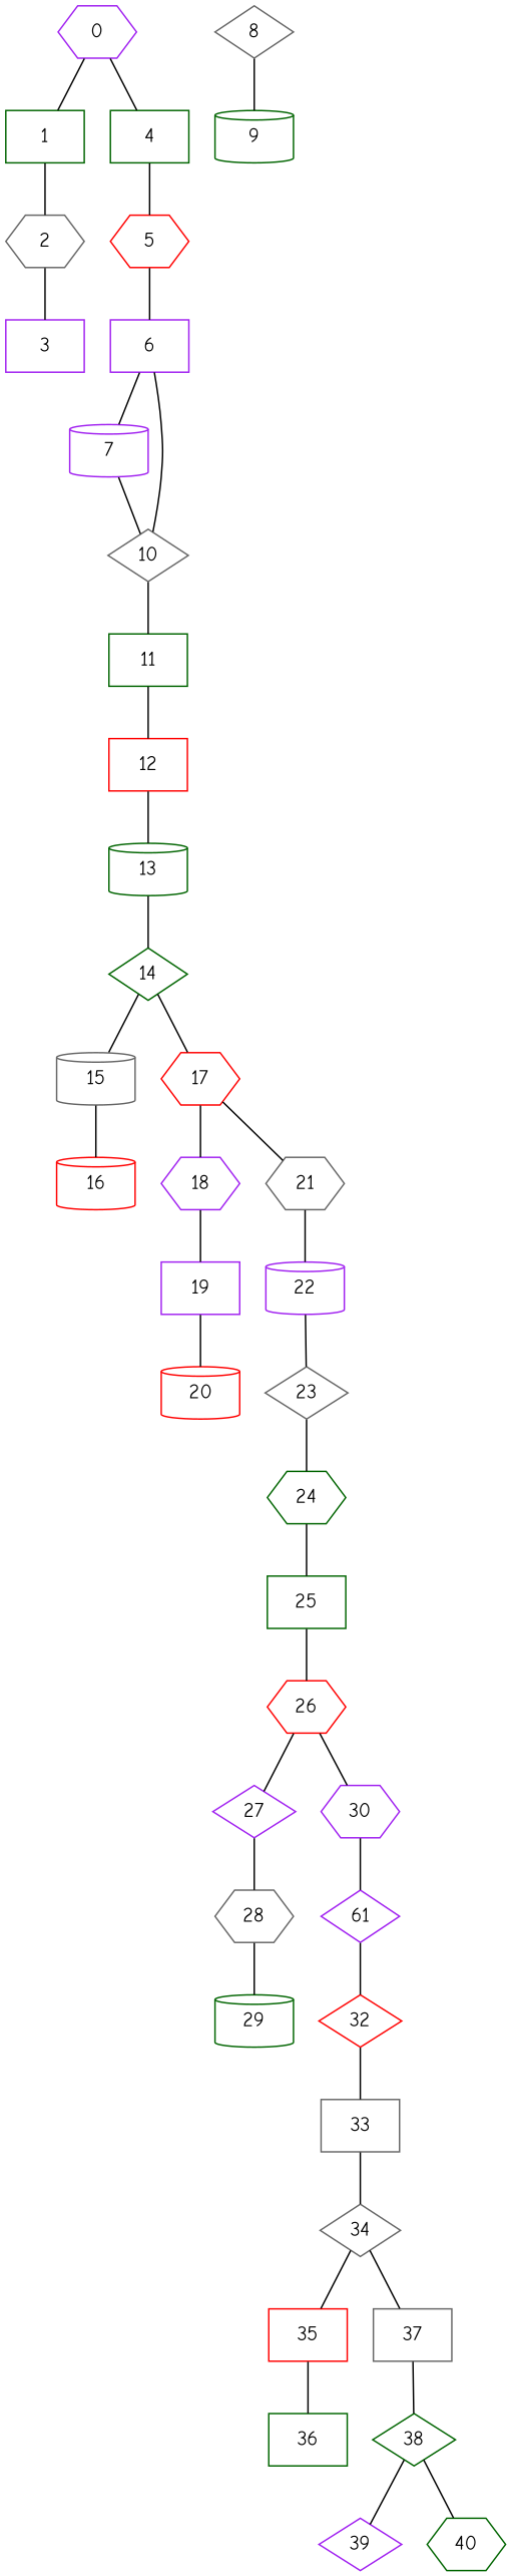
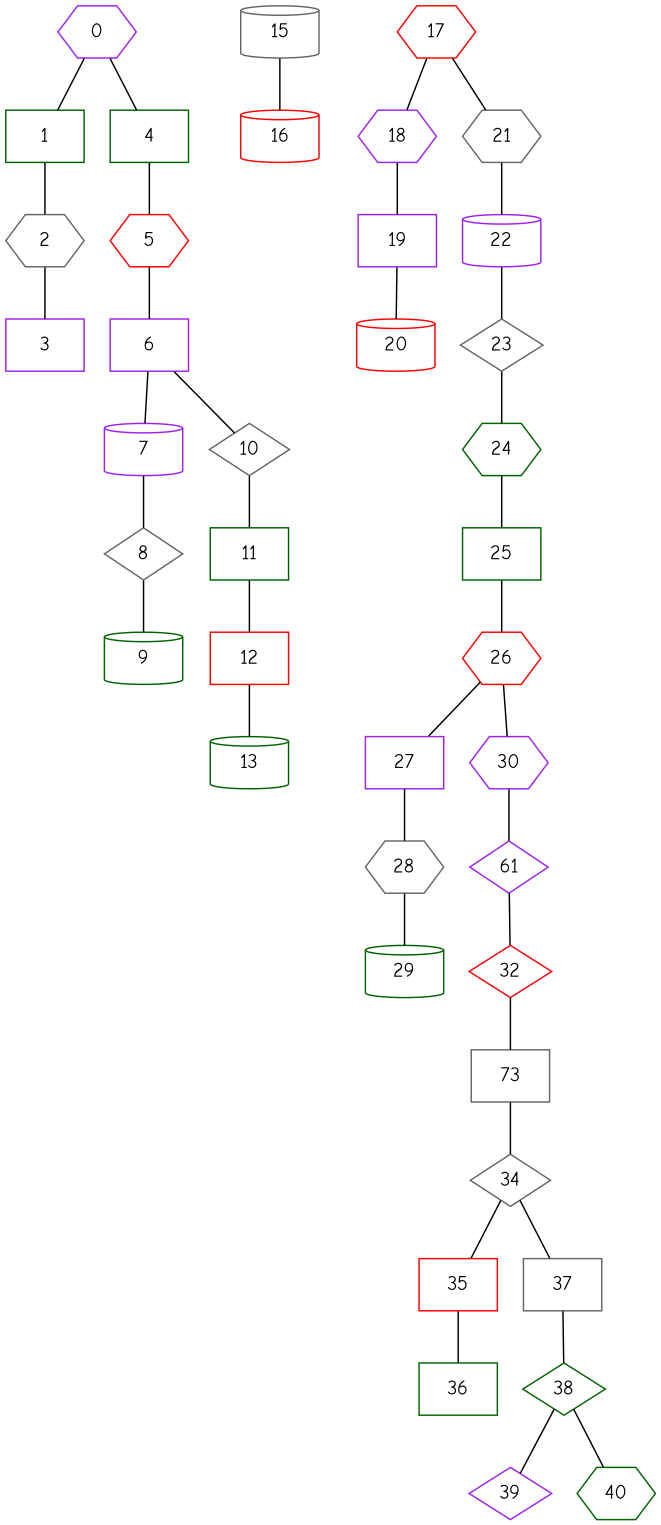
  strict graph {
    fontname="Comic Neue"
    node [color=darkgreen fontname="Comic Neue" shape=box]
    edge [fontname="Comic Neue"]
    0 [color=purple shape=hexagon weight=0.00]
    1 [weight=1.00]
    4 [weight=4.00]
    2 [color=gray40 shape=hexagon weight=2.00]
    5 [color=red shape=hexagon weight=5.00]
    3 [color=purple weight=3.00]
    6 [color=purple weight=6.00]
    7 [color=purple shape=cylinder weight=7.00]
    10 [color=gray40 shape=diamond weight=10.00]
    8 [color=gray40 shape=diamond weight=8.00]
    11 [weight=11.00]
    9 [shape=cylinder weight=9.00]
    12 [color=red weight=12.00]
    13 [shape=cylinder weight=13.00]
-   14 [shape=diamond weight=14.00]
    15 [color=gray40 shape=cylinder weight=15.00]
    17 [color=red shape=hexagon weight=17.00]
    16 [color=red shape=cylinder weight=16.00]
    18 [color=purple shape=hexagon weight=18.00]
    21 [color=gray40 shape=hexagon weight=21.00]
    19 [color=purple weight=19.00]
    22 [color=purple shape=cylinder weight=22.00]
    20 [color=red shape=cylinder weight=20.00]
    23 [color=gray40 shape=diamond weight=23.00]
    24 [shape=hexagon weight=24.00]
    25 [weight=25.00]
    26 [color=red shape=hexagon weight=26.00]
-   27 [color=purple shape=diamond weight=27.00]
+   27 [color=purple weight=27.00]
    30 [color=purple shape=hexagon weight=30.00]
    28 [color=gray40 shape=hexagon weight=28.00]
    n31 [color=purple label=61 shape=diamond weight=31.00]
    29 [shape=cylinder weight=29.00]
    32 [color=red shape=diamond weight=32.00]
-   33 [color=gray40 weight=33.00]
+   33 [color=gray40 weight=33.00 label=73]
    34 [color=gray40 shape=diamond weight=34.00]
    35 [color=red weight=35.00]
    37 [color=gray40 weight=37.00]
    36 [weight=36.00]
    38 [shape=diamond weight=38.00]
    39 [color=purple shape=diamond weight=39.00]
    40 [shape=hexagon weight=40.00]
    0 -- 1
    0 -- 4
    1 -- 2
    4 -- 5
    2 -- 3
    5 -- 6
    6 -- 7
    6 -- 10
-   7 -- 10
+   7 -- 8
    10 -- 11
    8 -- 9
    11 -- 12
    12 -- 13
-   13 -- 14
-   14 -- 15
-   14 -- 17
    15 -- 16
    17 -- 18
    17 -- 21
    18 -- 19
    21 -- 22
    19 -- 20
    22 -- 23
    23 -- 24
    24 -- 25
    25 -- 26
    26 -- 27
    26 -- 30
    27 -- 28
    30 -- n31
    28 -- 29
    n31 -- 32
    32 -- 33
    33 -- 34
    34 -- 35
    34 -- 37
    35 -- 36
    37 -- 38
    38 -- 39
    38 -- 40
  }
